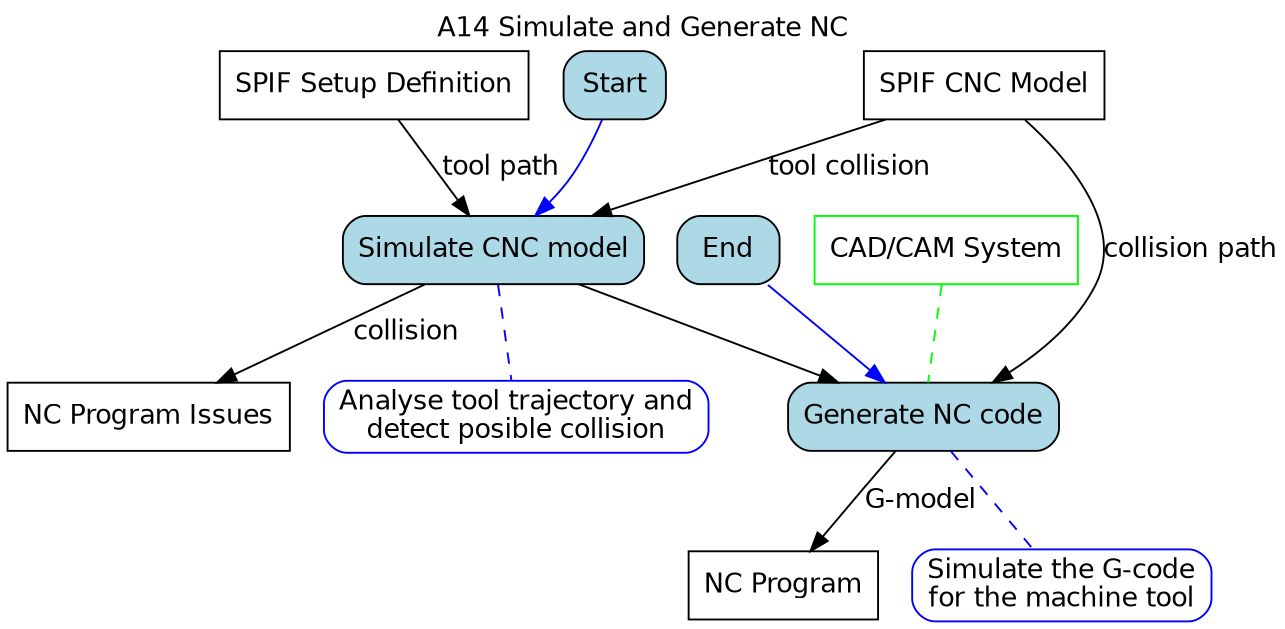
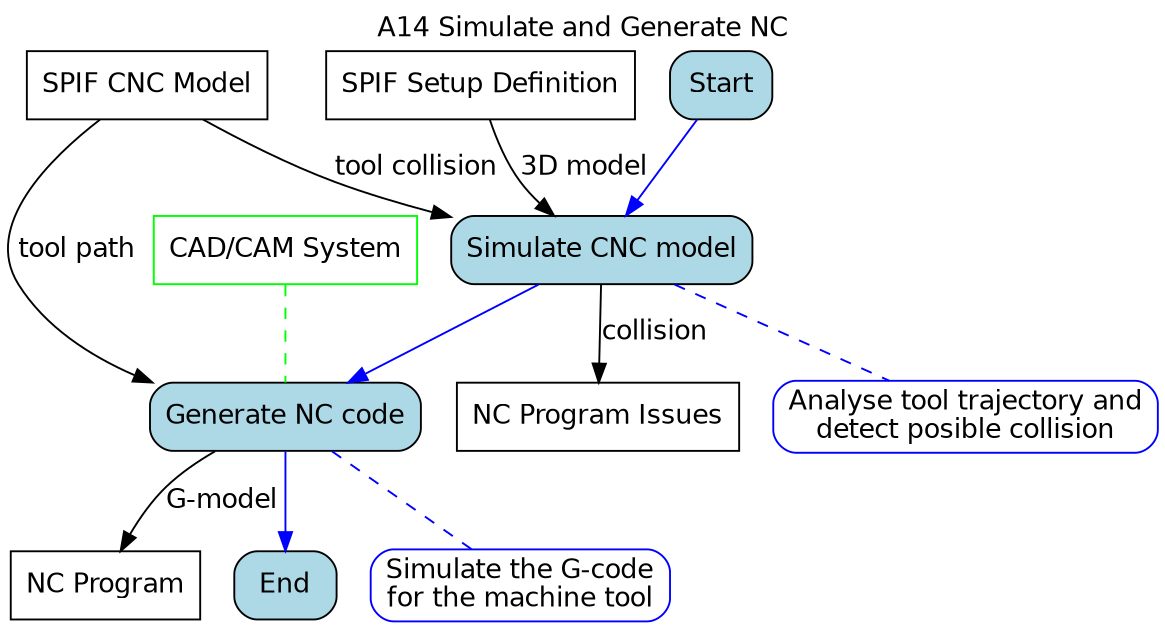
  digraph {
    fontname="DejaVu Sans"
    label="A14 Simulate and Generate NC"
    labelloc=t
    node [color=black fillcolor=white fontname="DejaVu Sans" shape=box style="filled, rounded"]
    edge [color=black dir=forward fontcolor=black fontname="DejaVu Sans" style=solid]
    n1 [label="SPIF CNC Model" style=filled]
    n2 [fillcolor=lightblue label="Simulate CNC model"]
    n3 [fillcolor=lightblue label="Generate NC code"]
    n4 [label="NC Program Issues" style=filled]
    n5 [color=blue label="Analyse tool trajectory and\ndetect posible collision"]
    n6 [label="NC Program" style=filled]
    End [fillcolor=lightblue]
    n8 [color=blue label="Simulate the G-code\nfor the machine tool"]
    n9 [label="SPIF Setup Definition" style=filled]
    n10 [color=green label="CAD/CAM System" style=filled]
    Start [fillcolor=lightblue]
    n1 -> n2 [label="tool collision"]
-   n1 -> n3 [label="collision path"]
-   n2 -> n3 [fontcolor=blue]
+   n1 -> n3 [label="tool path"]
+   n2 -> n3 [color=blue fontcolor=blue]
    n2 -> n4 [label=collision]
    n2 -> n5 [color=blue dir=none style=dashed fontcolor=""]
    n3 -> n6 [label="G-model"]
-   End -> n3 [color=blue fontcolor=blue]
+   n3 -> End [color=blue fontcolor=blue]
    n3 -> n8 [color=blue dir=none style=dashed fontcolor=""]
-   n9 -> n2 [label="tool path"]
+   n9 -> n2 [label="3D model"]
    n10 -> n3 [color=green dir=none fontcolor=blue style=dashed]
    Start -> n2 [color=blue fontcolor=blue]
  }
